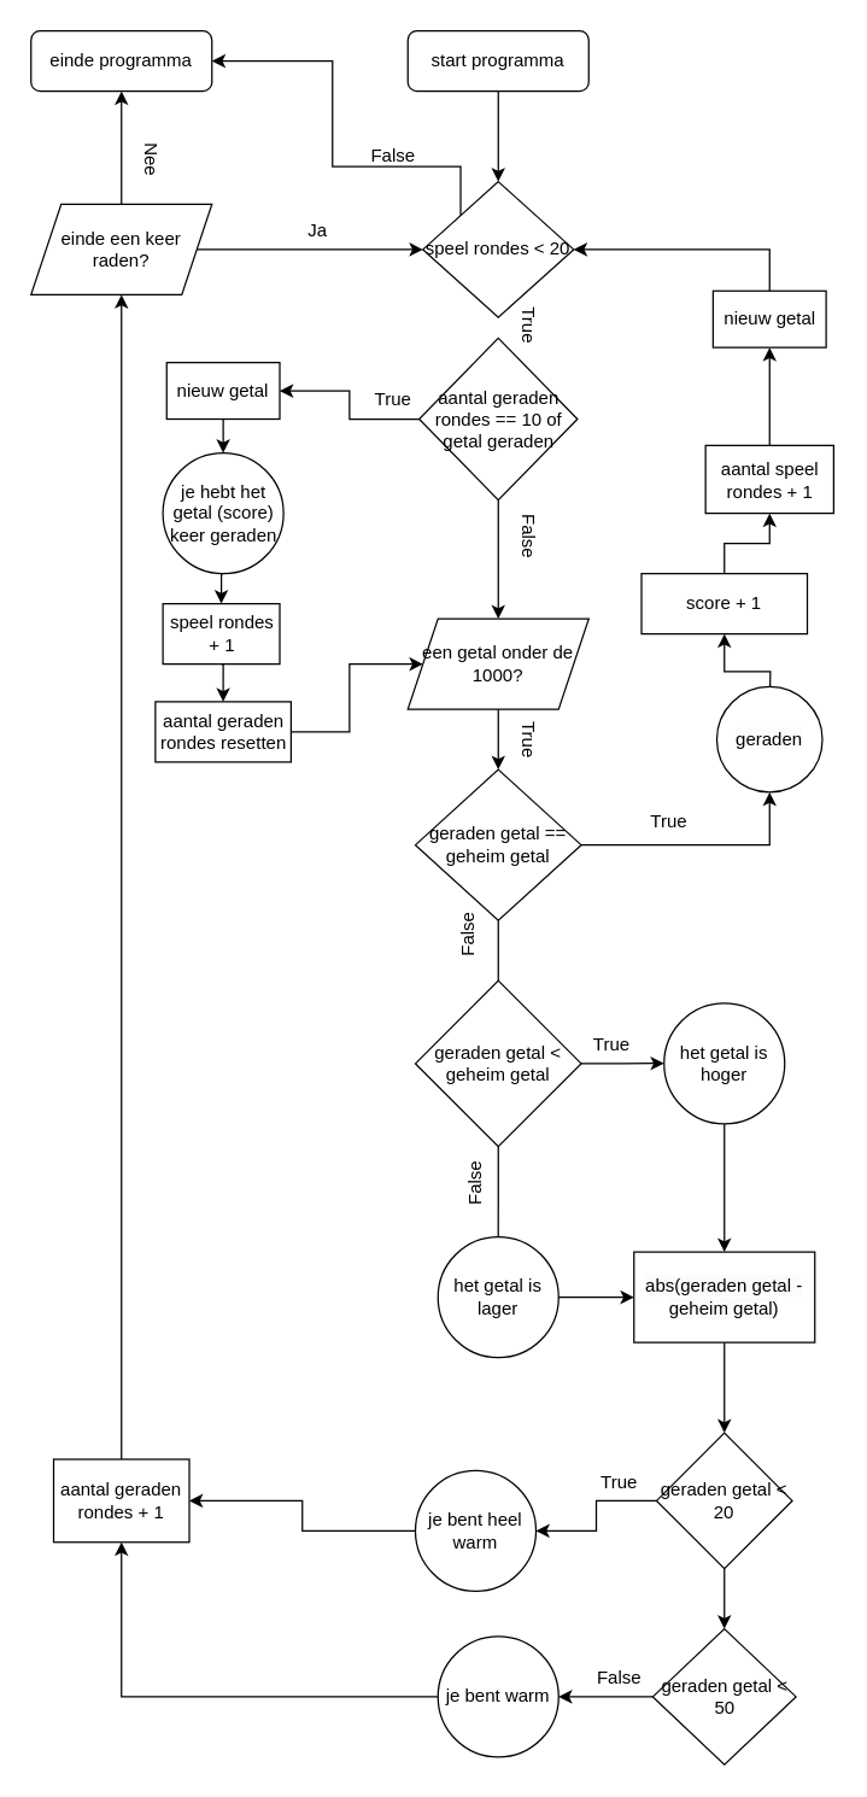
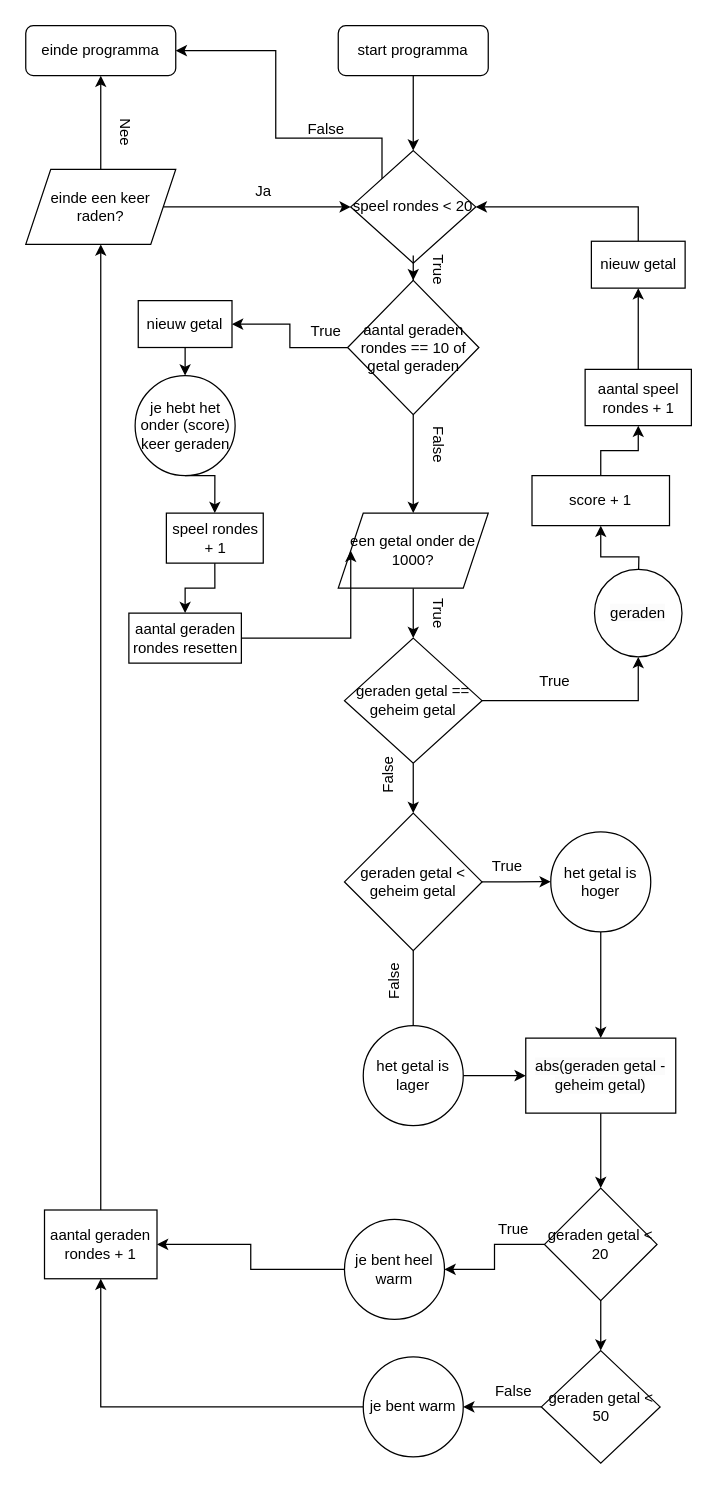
  <mxCell id="0" />
  <mxCell id="1" parent="0" />
  <mxCell id="2" style="edgeStyle=orthogonalEdgeStyle;rounded=0;orthogonalLoop=1;jettySize=auto;html=1;exitX=0.5;exitY=1;exitDx=0;exitDy=0;entryX=0.5;entryY=0;entryDx=0;entryDy=0;" parent="1" source="3" target="14" edge="1"><mxGeometry relative="1" as="geometry" /></mxCell>
  <mxCell id="3" value="start programma" style="rounded=1;whiteSpace=wrap;html=1;" parent="1" vertex="1"><mxGeometry x="270" y="20" width="120" height="40" as="geometry" /></mxCell>
  <mxCell id="4" style="edgeStyle=orthogonalEdgeStyle;rounded=0;orthogonalLoop=1;jettySize=auto;html=1;exitX=0.5;exitY=1;exitDx=0;exitDy=0;entryX=0.5;entryY=0;entryDx=0;entryDy=0;" parent="1" source="5" target="8" edge="1"><mxGeometry relative="1" as="geometry" /></mxCell>
  <mxCell id="5" value="een getal onder de 1000?" style="shape=parallelogram;perimeter=parallelogramPerimeter;whiteSpace=wrap;html=1;fixedSize=1;" parent="1" vertex="1"><mxGeometry x="270" y="410" width="120" height="60" as="geometry" /></mxCell>
- <mxCell id="6" style="edgeStyle=orthogonalEdgeStyle;rounded=0;orthogonalLoop=1;jettySize=auto;html=1;exitX=0.5;exitY=1;exitDx=0;exitDy=0;entryX=0.5;entryY=0;entryDx=0;entryDy=0;endArrow=none;" parent="1" source="8" target="18" edge="1"><mxGeometry relative="1" as="geometry" /></mxCell>
+ <mxCell id="6" style="edgeStyle=orthogonalEdgeStyle;rounded=0;orthogonalLoop=1;jettySize=auto;html=1;exitX=0.5;exitY=1;exitDx=0;exitDy=0;entryX=0.5;entryY=0;entryDx=0;entryDy=0;" parent="1" source="8" target="18" edge="1"><mxGeometry relative="1" as="geometry" /></mxCell>
  <mxCell id="7" style="edgeStyle=orthogonalEdgeStyle;rounded=0;orthogonalLoop=1;jettySize=auto;html=1;exitX=1;exitY=0.5;exitDx=0;exitDy=0;entryX=0.5;entryY=1;entryDx=0;entryDy=0;" parent="1" source="8" target="39" edge="1"><mxGeometry relative="1" as="geometry" /></mxCell>
  <mxCell id="8" value="geraden getal == geheim getal" style="rhombus;whiteSpace=wrap;html=1;" parent="1" vertex="1"><mxGeometry x="275" y="510" width="110" height="100" as="geometry" /></mxCell>
  <mxCell id="9" value="einde programma" style="rounded=1;whiteSpace=wrap;html=1;" parent="1" vertex="1"><mxGeometry x="20" y="20" width="120" height="40" as="geometry" /></mxCell>
  <mxCell id="10" value="True" style="text;html=1;align=center;verticalAlign=middle;resizable=0;points=[];autosize=1;strokeColor=none;fillColor=none;" parent="1" vertex="1"><mxGeometry x="417.5" y="530" width="50" height="30" as="geometry" /></mxCell>
  <mxCell id="11" style="edgeStyle=orthogonalEdgeStyle;rounded=0;orthogonalLoop=1;jettySize=auto;html=1;exitX=0.5;exitY=0;exitDx=0;exitDy=0;entryX=0.5;entryY=1;entryDx=0;entryDy=0;" parent="1" target="22" edge="1"><mxGeometry relative="1" as="geometry"><mxPoint x="510" y="470" as="sourcePoint" /></mxGeometry></mxCell>
  <mxCell id="12" style="edgeStyle=orthogonalEdgeStyle;rounded=0;orthogonalLoop=1;jettySize=auto;html=1;exitX=0.5;exitY=1;exitDx=0;exitDy=0;" parent="1" source="30" target="5" edge="1"><mxGeometry relative="1" as="geometry" /></mxCell>
  <mxCell id="13" style="edgeStyle=orthogonalEdgeStyle;rounded=0;orthogonalLoop=1;jettySize=auto;html=1;exitX=0;exitY=0;exitDx=0;exitDy=0;entryX=1;entryY=0.5;entryDx=0;entryDy=0;" parent="1" source="14" target="9" edge="1"><mxGeometry relative="1" as="geometry"><Array as="points"><mxPoint x="305" y="110" /><mxPoint x="220" y="110" /><mxPoint x="220" y="40" /></Array></mxGeometry></mxCell>
  <mxCell id="14" value="speel rondes &amp;lt; 20" style="rhombus;whiteSpace=wrap;html=1;" parent="1" vertex="1"><mxGeometry x="280" y="120" width="100" height="90" as="geometry" /></mxCell>
  <mxCell id="15" value="True" style="text;html=1;align=center;verticalAlign=middle;resizable=0;points=[];autosize=1;strokeColor=none;fillColor=none;rotation=90;" parent="1" vertex="1"><mxGeometry x="325" y="475" width="50" height="30" as="geometry" /></mxCell>
  <mxCell id="16" style="edgeStyle=orthogonalEdgeStyle;rounded=0;orthogonalLoop=1;jettySize=auto;html=1;exitX=0.5;exitY=1;exitDx=0;exitDy=0;" parent="1" source="18" edge="1"><mxGeometry relative="1" as="geometry"><mxPoint x="329.935" y="830" as="targetPoint" /></mxGeometry></mxCell>
  <mxCell id="17" style="edgeStyle=orthogonalEdgeStyle;rounded=0;orthogonalLoop=1;jettySize=auto;html=1;exitX=1;exitY=0.5;exitDx=0;exitDy=0;" parent="1" source="18" edge="1"><mxGeometry relative="1" as="geometry"><mxPoint x="440" y="704.806" as="targetPoint" /></mxGeometry></mxCell>
  <mxCell id="18" value="geraden getal &amp;lt; geheim getal" style="rhombus;whiteSpace=wrap;html=1;" parent="1" vertex="1"><mxGeometry x="275" y="650" width="110" height="110" as="geometry" /></mxCell>
  <mxCell id="19" value="False" style="text;html=1;align=center;verticalAlign=middle;resizable=0;points=[];autosize=1;strokeColor=none;fillColor=none;rotation=-90;" parent="1" vertex="1"><mxGeometry x="285" y="605" width="50" height="30" as="geometry" /></mxCell>
  <mxCell id="20" style="edgeStyle=orthogonalEdgeStyle;rounded=0;orthogonalLoop=1;jettySize=auto;html=1;exitX=0.5;exitY=1;exitDx=0;exitDy=0;" parent="1" source="14" target="14" edge="1"><mxGeometry relative="1" as="geometry" /></mxCell>
  <mxCell id="21" style="edgeStyle=orthogonalEdgeStyle;rounded=0;orthogonalLoop=1;jettySize=auto;html=1;exitX=0.5;exitY=0;exitDx=0;exitDy=0;entryX=0.5;entryY=1;entryDx=0;entryDy=0;" parent="1" source="22" target="24" edge="1"><mxGeometry relative="1" as="geometry" /></mxCell>
  <mxCell id="22" value="score + 1" style="rounded=0;whiteSpace=wrap;html=1;" parent="1" vertex="1"><mxGeometry x="425" y="380" width="110" height="40" as="geometry" /></mxCell>
  <mxCell id="23" style="edgeStyle=orthogonalEdgeStyle;rounded=0;orthogonalLoop=1;jettySize=auto;html=1;exitX=0.5;exitY=0;exitDx=0;exitDy=0;entryX=0.5;entryY=1;entryDx=0;entryDy=0;" parent="1" source="24" target="68" edge="1"><mxGeometry relative="1" as="geometry" /></mxCell>
  <mxCell id="24" value="aantal speel rondes + 1" style="rounded=0;whiteSpace=wrap;html=1;" parent="1" vertex="1"><mxGeometry x="467.5" y="295" width="85" height="45" as="geometry" /></mxCell>
  <mxCell id="25" style="edgeStyle=orthogonalEdgeStyle;rounded=0;orthogonalLoop=1;jettySize=auto;html=1;exitX=1;exitY=0.5;exitDx=0;exitDy=0;entryX=0;entryY=0.5;entryDx=0;entryDy=0;" parent="1" source="27" target="14" edge="1"><mxGeometry relative="1" as="geometry" /></mxCell>
  <mxCell id="26" style="edgeStyle=orthogonalEdgeStyle;rounded=0;orthogonalLoop=1;jettySize=auto;html=1;exitX=0.5;exitY=0;exitDx=0;exitDy=0;entryX=0.5;entryY=1;entryDx=0;entryDy=0;" parent="1" source="27" target="9" edge="1"><mxGeometry relative="1" as="geometry" /></mxCell>
  <mxCell id="27" value="einde een keer raden?" style="shape=parallelogram;perimeter=parallelogramPerimeter;whiteSpace=wrap;html=1;fixedSize=1;" parent="1" vertex="1"><mxGeometry x="20" y="135" width="120" height="60" as="geometry" /></mxCell>
+ <mxCell id="28" value="" style="edgeStyle=orthogonalEdgeStyle;rounded=0;orthogonalLoop=1;jettySize=auto;html=1;exitX=0.5;exitY=1;exitDx=0;exitDy=0;" parent="1" source="14" target="30" edge="1"><mxGeometry relative="1" as="geometry"><mxPoint x="330" y="210" as="sourcePoint" /><mxPoint x="330" y="400" as="targetPoint" /></mxGeometry></mxCell>
  <mxCell id="29" value="" style="edgeStyle=orthogonalEdgeStyle;rounded=0;orthogonalLoop=1;jettySize=auto;html=1;" parent="1" source="30" target="56" edge="1"><mxGeometry relative="1" as="geometry" /></mxCell>
  <mxCell id="30" value="aantal geraden rondes == 10 of getal geraden" style="rhombus;whiteSpace=wrap;html=1;" parent="1" vertex="1"><mxGeometry x="277.5" y="223.75" width="105" height="107.5" as="geometry" /></mxCell>
  <mxCell id="31" value="True" style="text;html=1;align=center;verticalAlign=middle;resizable=0;points=[];autosize=1;strokeColor=none;fillColor=none;" parent="1" vertex="1"><mxGeometry x="380" y="678" width="50" height="30" as="geometry" /></mxCell>
  <mxCell id="32" value="False" style="text;html=1;align=center;verticalAlign=middle;resizable=0;points=[];autosize=1;strokeColor=none;fillColor=none;rotation=-90;" parent="1" vertex="1"><mxGeometry x="290" y="770" width="50" height="30" as="geometry" /></mxCell>
  <mxCell id="33" value="True" style="text;html=1;align=center;verticalAlign=middle;resizable=0;points=[];autosize=1;strokeColor=none;fillColor=none;" parent="1" vertex="1"><mxGeometry x="235" y="250" width="50" height="30" as="geometry" /></mxCell>
  <mxCell id="34" value="False" style="text;html=1;align=center;verticalAlign=middle;resizable=0;points=[];autosize=1;strokeColor=none;fillColor=none;rotation=90;" parent="1" vertex="1"><mxGeometry x="325" y="340" width="50" height="30" as="geometry" /></mxCell>
  <mxCell id="35" style="edgeStyle=orthogonalEdgeStyle;rounded=0;orthogonalLoop=1;jettySize=auto;html=1;exitX=0.5;exitY=1;exitDx=0;exitDy=0;entryX=0.5;entryY=0;entryDx=0;entryDy=0;" parent="1" source="36" target="66" edge="1"><mxGeometry relative="1" as="geometry" /></mxCell>
- <mxCell id="36" value="speel rondes + 1" style="rounded=0;whiteSpace=wrap;html=1;" parent="1" vertex="1"><mxGeometry x="107.5" y="400" width="77.5" height="40" as="geometry" /></mxCell>
+ <mxCell id="36" value="speel rondes + 1" style="rounded=0;whiteSpace=wrap;html=1;" parent="1" vertex="1"><mxGeometry x="132.5" y="410" width="77.5" height="40" as="geometry" /></mxCell>
  <mxCell id="37" style="edgeStyle=orthogonalEdgeStyle;rounded=0;orthogonalLoop=1;jettySize=auto;html=1;exitX=1;exitY=0.5;exitDx=0;exitDy=0;entryX=0;entryY=0.5;entryDx=0;entryDy=0;" parent="1" source="38" edge="1"><mxGeometry relative="1" as="geometry"><mxPoint x="420" y="860" as="targetPoint" /></mxGeometry></mxCell>
  <mxCell id="38" value="het getal is lager" style="ellipse;whiteSpace=wrap;html=1;aspect=fixed;" parent="1" vertex="1"><mxGeometry x="290" y="820" width="80" height="80" as="geometry" /></mxCell>
  <mxCell id="39" value="&lt;meta charset=&quot;utf-8&quot;&gt;&lt;span style=&quot;color: rgb(0, 0, 0); font-family: Helvetica; font-size: 12px; font-style: normal; font-variant-ligatures: normal; font-variant-caps: normal; font-weight: 400; letter-spacing: normal; orphans: 2; text-align: center; text-indent: 0px; text-transform: none; widows: 2; word-spacing: 0px; -webkit-text-stroke-width: 0px; white-space: normal; background-color: rgb(251, 251, 251); text-decoration-thickness: initial; text-decoration-style: initial; text-decoration-color: initial; display: inline !important; float: none;&quot;&gt;geraden&lt;/span&gt;" style="ellipse;whiteSpace=wrap;html=1;aspect=fixed;" parent="1" vertex="1"><mxGeometry x="475" y="455" width="70" height="70" as="geometry" /></mxCell>
  <mxCell id="40" style="edgeStyle=orthogonalEdgeStyle;rounded=0;orthogonalLoop=1;jettySize=auto;html=1;exitX=0.5;exitY=1;exitDx=0;exitDy=0;entryX=0.5;entryY=0;entryDx=0;entryDy=0;" parent="1" source="41" target="54" edge="1"><mxGeometry relative="1" as="geometry"><mxPoint x="480" y="802.5" as="targetPoint" /></mxGeometry></mxCell>
  <mxCell id="41" value="het getal is hoger" style="ellipse;whiteSpace=wrap;html=1;aspect=fixed;" parent="1" vertex="1"><mxGeometry x="440" y="665" width="80" height="80" as="geometry" /></mxCell>
  <mxCell id="42" value="" style="edgeStyle=orthogonalEdgeStyle;rounded=0;orthogonalLoop=1;jettySize=auto;html=1;" parent="1" source="44" target="46" edge="1"><mxGeometry relative="1" as="geometry" /></mxCell>
  <mxCell id="43" value="" style="edgeStyle=orthogonalEdgeStyle;rounded=0;orthogonalLoop=1;jettySize=auto;html=1;" parent="1" source="44" target="48" edge="1"><mxGeometry relative="1" as="geometry" /></mxCell>
  <mxCell id="44" value="geraden getal &amp;lt; 20" style="rhombus;whiteSpace=wrap;html=1;" parent="1" vertex="1"><mxGeometry x="435" y="950" width="90" height="90" as="geometry" /></mxCell>
  <mxCell id="45" value="" style="edgeStyle=orthogonalEdgeStyle;rounded=0;orthogonalLoop=1;jettySize=auto;html=1;" parent="1" source="46" target="50" edge="1"><mxGeometry relative="1" as="geometry" /></mxCell>
  <mxCell id="46" value="geraden getal &amp;lt; 50" style="rhombus;whiteSpace=wrap;html=1;" parent="1" vertex="1"><mxGeometry x="432.5" y="1080" width="95" height="90" as="geometry" /></mxCell>
  <mxCell id="47" value="" style="edgeStyle=orthogonalEdgeStyle;rounded=0;orthogonalLoop=1;jettySize=auto;html=1;" parent="1" source="48" target="52" edge="1"><mxGeometry relative="1" as="geometry" /></mxCell>
  <mxCell id="48" value="je bent heel warm" style="ellipse;whiteSpace=wrap;html=1;" parent="1" vertex="1"><mxGeometry x="275" y="975" width="80" height="80" as="geometry" /></mxCell>
  <mxCell id="49" style="edgeStyle=orthogonalEdgeStyle;rounded=0;orthogonalLoop=1;jettySize=auto;html=1;exitX=0;exitY=0.5;exitDx=0;exitDy=0;entryX=0.5;entryY=1;entryDx=0;entryDy=0;" parent="1" source="50" target="52" edge="1"><mxGeometry relative="1" as="geometry" /></mxCell>
  <mxCell id="50" value="je bent warm" style="ellipse;whiteSpace=wrap;html=1;" parent="1" vertex="1"><mxGeometry x="290" y="1085" width="80" height="80" as="geometry" /></mxCell>
  <mxCell id="51" style="edgeStyle=orthogonalEdgeStyle;rounded=0;orthogonalLoop=1;jettySize=auto;html=1;exitX=0.5;exitY=0;exitDx=0;exitDy=0;" parent="1" source="52" target="27" edge="1"><mxGeometry relative="1" as="geometry" /></mxCell>
  <mxCell id="52" value="aantal geraden rondes + 1" style="whiteSpace=wrap;html=1;" parent="1" vertex="1"><mxGeometry x="35" y="967.5" width="90" height="55" as="geometry" /></mxCell>
  <mxCell id="53" style="edgeStyle=orthogonalEdgeStyle;rounded=0;orthogonalLoop=1;jettySize=auto;html=1;exitX=0.5;exitY=1;exitDx=0;exitDy=0;entryX=0.5;entryY=0;entryDx=0;entryDy=0;" parent="1" source="54" target="44" edge="1"><mxGeometry relative="1" as="geometry" /></mxCell>
  <mxCell id="54" value="&lt;meta charset=&quot;utf-8&quot;&gt;&lt;span style=&quot;color: rgb(0, 0, 0); font-family: Helvetica; font-size: 12px; font-style: normal; font-variant-ligatures: normal; font-variant-caps: normal; font-weight: 400; letter-spacing: normal; orphans: 2; text-align: center; text-indent: 0px; text-transform: none; widows: 2; word-spacing: 0px; -webkit-text-stroke-width: 0px; white-space: normal; background-color: rgb(251, 251, 251); text-decoration-thickness: initial; text-decoration-style: initial; text-decoration-color: initial; display: inline !important; float: none;&quot;&gt;abs(geraden getal - geheim getal)&lt;/span&gt;" style="rounded=0;whiteSpace=wrap;html=1;" parent="1" vertex="1"><mxGeometry x="420" y="830" width="120" height="60" as="geometry" /></mxCell>
  <mxCell id="55" value="" style="edgeStyle=orthogonalEdgeStyle;rounded=0;orthogonalLoop=1;jettySize=auto;html=1;" parent="1" source="56" target="58" edge="1"><mxGeometry relative="1" as="geometry" /></mxCell>
  <mxCell id="56" value="nieuw getal" style="whiteSpace=wrap;html=1;" parent="1" vertex="1"><mxGeometry x="110" y="240" width="75" height="37.5" as="geometry" /></mxCell>
  <mxCell id="57" style="edgeStyle=orthogonalEdgeStyle;rounded=0;orthogonalLoop=1;jettySize=auto;html=1;exitX=0.5;exitY=1;exitDx=0;exitDy=0;entryX=0.5;entryY=0;entryDx=0;entryDy=0;" parent="1" source="58" target="36" edge="1"><mxGeometry relative="1" as="geometry" /></mxCell>
- <mxCell id="58" value="je hebt het getal (score) keer geraden" style="ellipse;whiteSpace=wrap;html=1;" parent="1" vertex="1"><mxGeometry x="107.5" y="300" width="80" height="80" as="geometry" /></mxCell>
+ <mxCell id="58" value="je hebt het onder (score) keer geraden" style="ellipse;whiteSpace=wrap;html=1;" parent="1" vertex="1"><mxGeometry x="107.5" y="300" width="80" height="80" as="geometry" /></mxCell>
  <mxCell id="59" value="True" style="text;html=1;align=center;verticalAlign=middle;resizable=0;points=[];autosize=1;strokeColor=none;fillColor=none;" parent="1" vertex="1"><mxGeometry x="385" y="968" width="50" height="30" as="geometry" /></mxCell>
  <mxCell id="60" value="False" style="text;html=1;align=center;verticalAlign=middle;resizable=0;points=[];autosize=1;strokeColor=none;fillColor=none;" parent="1" vertex="1"><mxGeometry x="385" y="1098" width="50" height="30" as="geometry" /></mxCell>
  <mxCell id="61" value="Ja" style="text;html=1;align=center;verticalAlign=middle;resizable=0;points=[];autosize=1;strokeColor=none;fillColor=none;" parent="1" vertex="1"><mxGeometry x="190" y="138" width="40" height="30" as="geometry" /></mxCell>
  <mxCell id="62" value="Nee" style="text;html=1;align=center;verticalAlign=middle;resizable=0;points=[];autosize=1;strokeColor=none;fillColor=none;rotation=90;" parent="1" vertex="1"><mxGeometry x="75" y="90" width="50" height="30" as="geometry" /></mxCell>
  <mxCell id="63" value="False" style="text;html=1;align=center;verticalAlign=middle;resizable=0;points=[];autosize=1;strokeColor=none;fillColor=none;" parent="1" vertex="1"><mxGeometry x="235" y="88" width="50" height="30" as="geometry" /></mxCell>
  <mxCell id="64" value="True" style="text;html=1;align=center;verticalAlign=middle;resizable=0;points=[];autosize=1;strokeColor=none;fillColor=none;rotation=90;" parent="1" vertex="1"><mxGeometry x="325" width="50" height="30" as="geometry" y="200" /></mxCell>
  <mxCell id="65" style="edgeStyle=orthogonalEdgeStyle;rounded=0;orthogonalLoop=1;jettySize=auto;html=1;exitX=1;exitY=0.5;exitDx=0;exitDy=0;entryX=0;entryY=0.5;entryDx=0;entryDy=0;" parent="1" source="66" target="5" edge="1"><mxGeometry relative="1" as="geometry" /></mxCell>
- <mxCell id="66" value="aantal geraden rondes resetten" style="rounded=0;whiteSpace=wrap;html=1;" parent="1" vertex="1"><mxGeometry x="102.5" y="465" width="90" height="40" as="geometry" /></mxCell>
+ <mxCell id="66" value="aantal geraden rondes resetten" style="rounded=0;whiteSpace=wrap;html=1;" parent="1" vertex="1"><mxGeometry x="102.5" y="490" width="90" height="40" as="geometry" /></mxCell>
  <mxCell id="67" style="edgeStyle=orthogonalEdgeStyle;rounded=0;orthogonalLoop=1;jettySize=auto;html=1;exitX=0.5;exitY=0;exitDx=0;exitDy=0;entryX=1;entryY=0.5;entryDx=0;entryDy=0;" parent="1" source="68" target="14" edge="1"><mxGeometry relative="1" as="geometry" /></mxCell>
  <mxCell id="68" value="nieuw getal" style="whiteSpace=wrap;html=1;" parent="1" vertex="1"><mxGeometry x="472.5" y="192.5" width="75" height="37.5" as="geometry" /></mxCell>
